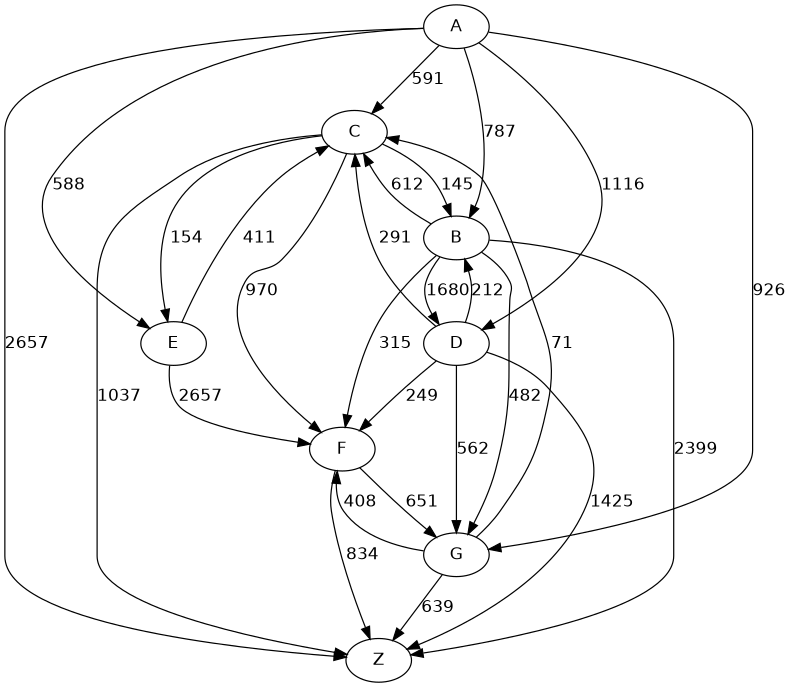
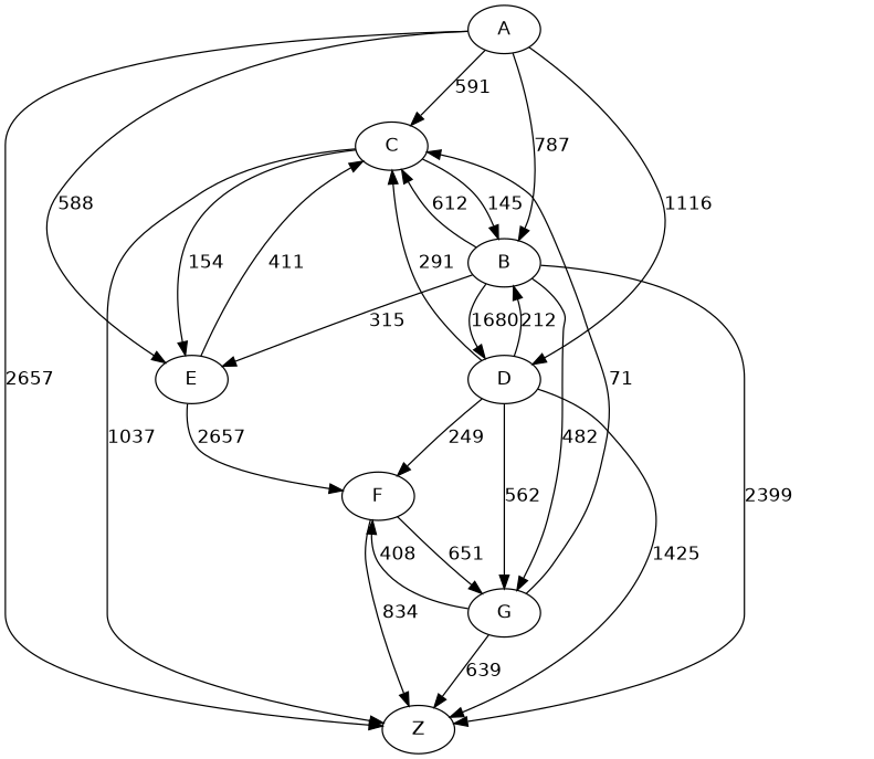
  digraph {
    fontname="DejaVu Sans"
    rankdir=TB
    node [fontname="DejaVu Sans"]
    edge [fontname="DejaVu Sans"]
    A
    Z
    C
    B
    G
    D
    E
    F
    A -> Z [label=2657]
    A -> C [label=591]
    A -> B [label=787]
-   A -> G [label=926]
    A -> D [label=1116]
    A -> E [label=588]
    C -> Z [label=1037]
    C -> B [label=145]
    C -> E [label=154]
-   C -> F [label=970]
    B -> Z [label=2399]
    B -> C [label=612]
    B -> G [label=482]
    B -> D [label=1680]
-   B -> F [label=315]
+   B -> E [label=315]
    G -> Z [label=639]
    G -> C [label=71]
    G -> F [label=408]
    D -> Z [label=1425]
    D -> C [label=291]
    D -> B [label=212]
    D -> G [label=562]
    D -> F [label=249]
    E -> C [label=411]
    E -> F [label=2657]
    F -> Z [label=834]
    F -> G [label=651]
  }
